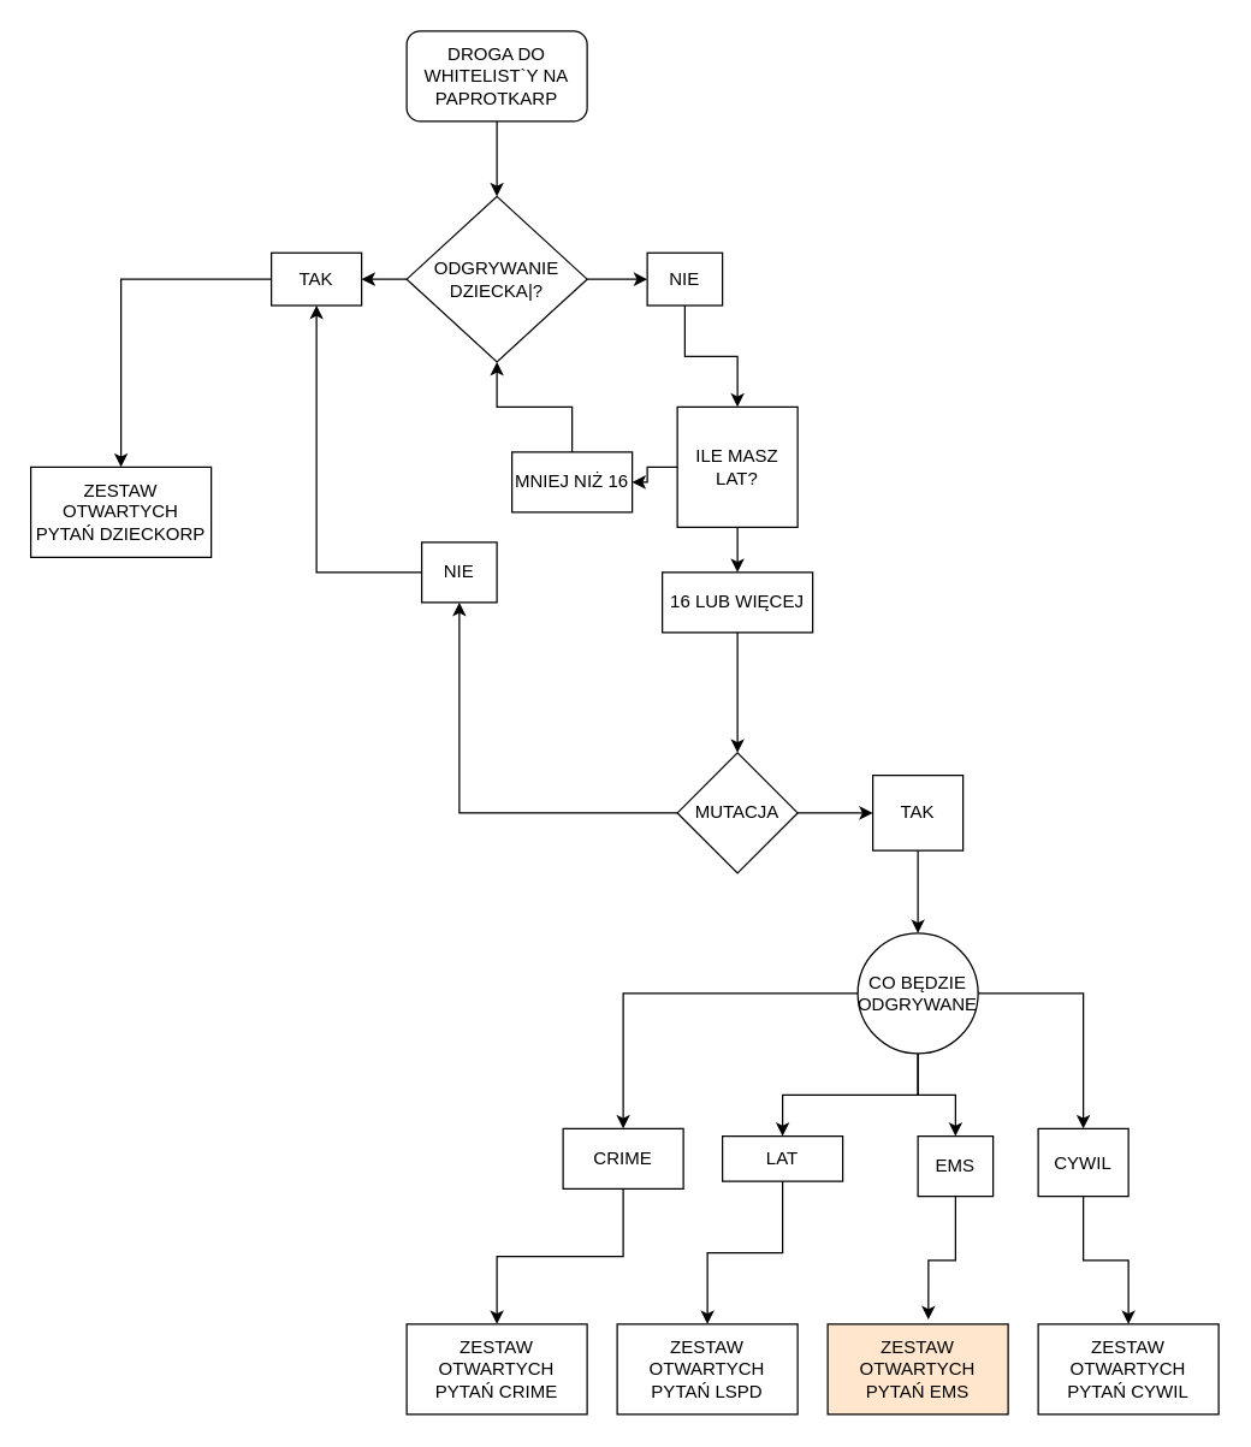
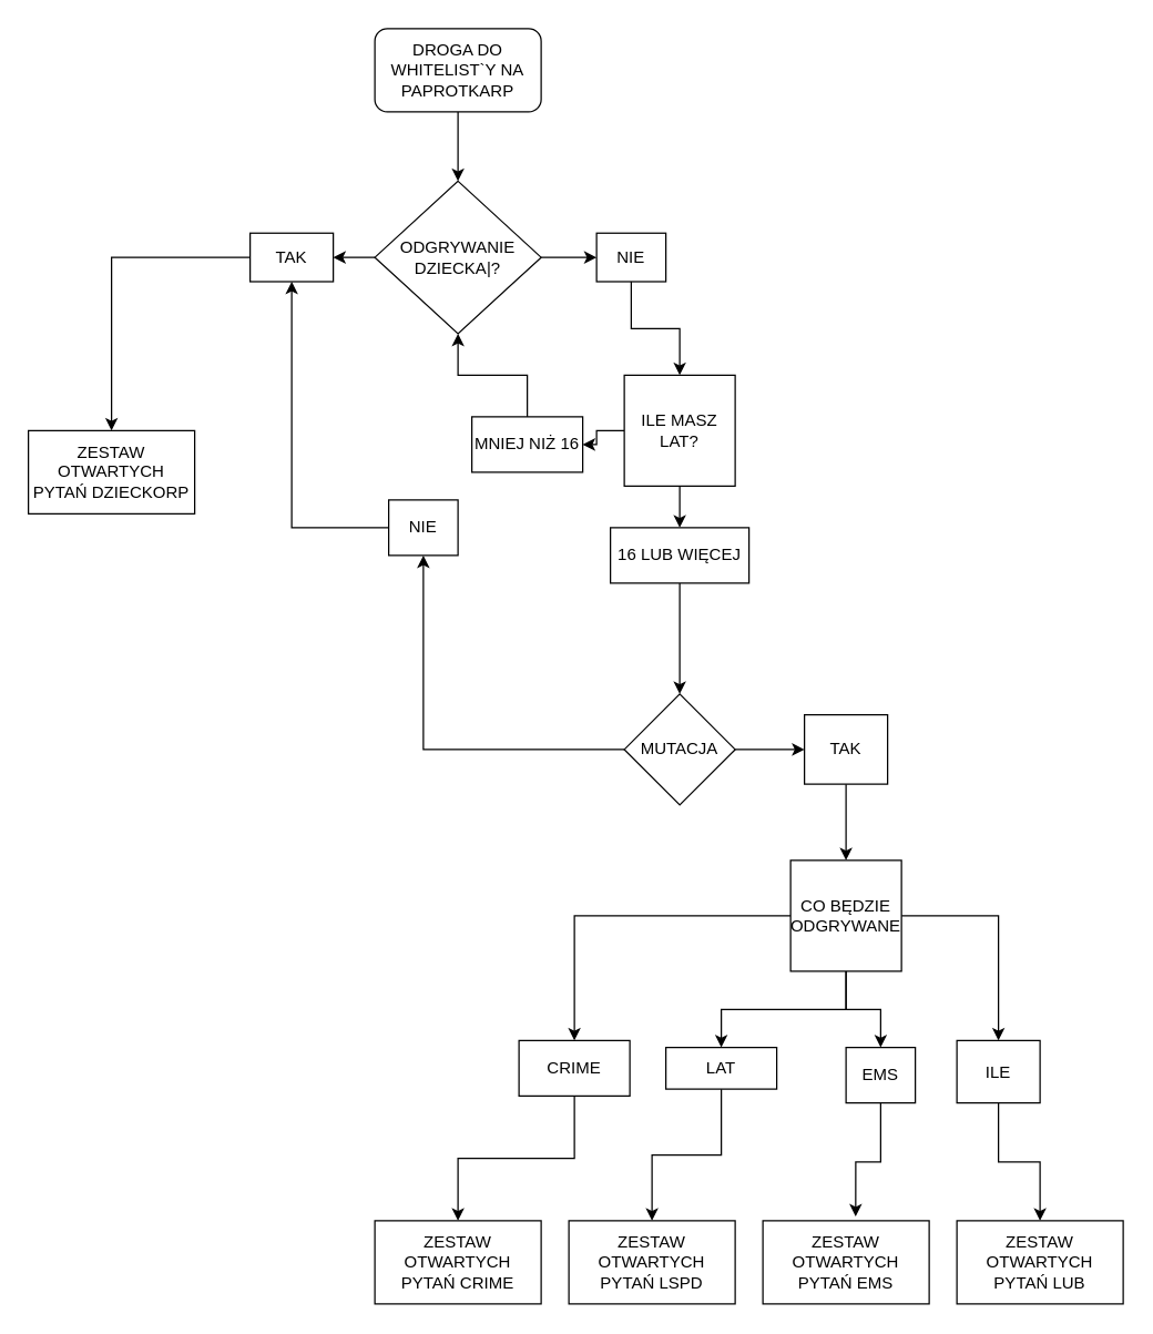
  <mxCell id="0" />
  <mxCell id="1" parent="0" />
  <mxCell id="2" value="" style="edgeStyle=orthogonalEdgeStyle;rounded=0;orthogonalLoop=1;jettySize=auto;html=1;" parent="1" source="4" target="8" edge="1"><mxGeometry relative="1" as="geometry" /></mxCell>
  <mxCell id="3" value="" style="edgeStyle=orthogonalEdgeStyle;rounded=0;orthogonalLoop=1;jettySize=auto;html=1;" parent="1" source="4" target="10" edge="1"><mxGeometry relative="1" as="geometry" /></mxCell>
  <mxCell id="4" value="ODGRYWANIE DZIECKA|?" style="rhombus;whiteSpace=wrap;html=1;" parent="1" vertex="1"><mxGeometry x="270" y="130" width="120" height="110" as="geometry" /></mxCell>
  <mxCell id="5" value="" style="edgeStyle=orthogonalEdgeStyle;rounded=0;orthogonalLoop=1;jettySize=auto;html=1;" edge="1" parent="1" source="6" target="4"><mxGeometry relative="1" as="geometry" /></mxCell>
  <mxCell id="6" value="DROGA DO WHITELIST`Y NA PAPROTKARP" style="rounded=1;whiteSpace=wrap;html=1;" parent="1" vertex="1"><mxGeometry x="270" width="120" height="60" as="geometry" y="20" /></mxCell>
  <mxCell id="7" style="edgeStyle=orthogonalEdgeStyle;rounded=0;orthogonalLoop=1;jettySize=auto;html=1;exitX=0;exitY=0.5;exitDx=0;exitDy=0;entryX=0.5;entryY=0;entryDx=0;entryDy=0;" parent="1" source="8" target="42" edge="1"><mxGeometry relative="1" as="geometry" /></mxCell>
  <mxCell id="8" value="TAK" style="whiteSpace=wrap;html=1;" parent="1" vertex="1"><mxGeometry x="180" y="167.5" width="60" height="35" as="geometry" /></mxCell>
  <mxCell id="9" value="" style="edgeStyle=orthogonalEdgeStyle;rounded=0;orthogonalLoop=1;jettySize=auto;html=1;" parent="1" source="10" target="13" edge="1"><mxGeometry relative="1" as="geometry" /></mxCell>
  <mxCell id="10" value="NIE&lt;br&gt;" style="whiteSpace=wrap;html=1;" parent="1" vertex="1"><mxGeometry x="430" y="167.5" width="50" height="35" as="geometry" /></mxCell>
  <mxCell id="11" value="" style="edgeStyle=orthogonalEdgeStyle;rounded=0;orthogonalLoop=1;jettySize=auto;html=1;" parent="1" source="13" target="15" edge="1"><mxGeometry relative="1" as="geometry" /></mxCell>
  <mxCell id="12" value="" style="edgeStyle=orthogonalEdgeStyle;rounded=0;orthogonalLoop=1;jettySize=auto;html=1;" parent="1" source="13" target="20" edge="1"><mxGeometry relative="1" as="geometry" /></mxCell>
  <mxCell id="13" value="ILE MASZ LAT?" style="whiteSpace=wrap;html=1;rounded=0;" parent="1" vertex="1"><mxGeometry x="450" y="270" width="80" height="80" as="geometry" /></mxCell>
  <mxCell id="14" value="" style="edgeStyle=orthogonalEdgeStyle;rounded=0;orthogonalLoop=1;jettySize=auto;html=1;" parent="1" source="15" target="18" edge="1"><mxGeometry relative="1" as="geometry" /></mxCell>
  <mxCell id="15" value="16 LUB WIĘCEJ" style="whiteSpace=wrap;html=1;" parent="1" vertex="1"><mxGeometry x="440" y="380" width="100" height="40" as="geometry" /></mxCell>
  <mxCell id="16" value="" style="edgeStyle=orthogonalEdgeStyle;rounded=0;orthogonalLoop=1;jettySize=auto;html=1;" parent="1" source="18" target="22" edge="1"><mxGeometry relative="1" as="geometry" /></mxCell>
  <mxCell id="17" value="" style="edgeStyle=orthogonalEdgeStyle;rounded=0;orthogonalLoop=1;jettySize=auto;html=1;" parent="1" source="18" target="24" edge="1"><mxGeometry relative="1" as="geometry" /></mxCell>
  <mxCell id="18" value="MUTACJA" style="rhombus;whiteSpace=wrap;html=1;" parent="1" vertex="1"><mxGeometry x="450" y="500" width="80" height="80" as="geometry" /></mxCell>
  <mxCell id="19" style="edgeStyle=orthogonalEdgeStyle;rounded=0;orthogonalLoop=1;jettySize=auto;html=1;exitX=0.5;exitY=0;exitDx=0;exitDy=0;entryX=0.5;entryY=1;entryDx=0;entryDy=0;" edge="1" parent="1" source="20" target="4"><mxGeometry relative="1" as="geometry" /></mxCell>
  <mxCell id="20" value="MNIEJ NIŻ 16" style="whiteSpace=wrap;html=1;" parent="1" vertex="1"><mxGeometry x="340" y="300" width="80" height="40" as="geometry" /></mxCell>
  <mxCell id="21" value="" style="edgeStyle=orthogonalEdgeStyle;rounded=0;orthogonalLoop=1;jettySize=auto;html=1;" parent="1" source="22" target="35" edge="1"><mxGeometry relative="1" as="geometry" /></mxCell>
  <mxCell id="22" value="TAK" style="whiteSpace=wrap;html=1;" parent="1" vertex="1"><mxGeometry x="580" y="515" width="60" height="50" as="geometry" /></mxCell>
  <mxCell id="23" style="edgeStyle=orthogonalEdgeStyle;rounded=0;orthogonalLoop=1;jettySize=auto;html=1;exitX=0;exitY=0.5;exitDx=0;exitDy=0;entryX=0.5;entryY=1;entryDx=0;entryDy=0;" parent="1" source="24" target="8" edge="1"><mxGeometry relative="1" as="geometry" /></mxCell>
  <mxCell id="24" value="NIE" style="whiteSpace=wrap;html=1;" parent="1" vertex="1"><mxGeometry x="280" y="360" width="50" height="40" as="geometry" /></mxCell>
  <mxCell id="25" style="edgeStyle=orthogonalEdgeStyle;rounded=0;orthogonalLoop=1;jettySize=auto;html=1;exitX=0.5;exitY=1;exitDx=0;exitDy=0;" parent="1" source="26" target="38" edge="1"><mxGeometry relative="1" as="geometry" /></mxCell>
  <mxCell id="26" value="CRIME" style="whiteSpace=wrap;html=1;" parent="1" vertex="1"><mxGeometry x="374" y="750" width="80" height="40" as="geometry" /></mxCell>
  <mxCell id="27" style="edgeStyle=orthogonalEdgeStyle;rounded=0;orthogonalLoop=1;jettySize=auto;html=1;exitX=0.5;exitY=1;exitDx=0;exitDy=0;" parent="1" source="28" target="39" edge="1"><mxGeometry relative="1" as="geometry" /></mxCell>
  <mxCell id="28" value="LAT" style="whiteSpace=wrap;html=1;" parent="1" vertex="1"><mxGeometry x="480" y="755" width="80" height="30" as="geometry" /></mxCell>
  <mxCell id="29" style="edgeStyle=orthogonalEdgeStyle;rounded=0;orthogonalLoop=1;jettySize=auto;html=1;exitX=0.5;exitY=1;exitDx=0;exitDy=0;entryX=0.558;entryY=-0.05;entryDx=0;entryDy=0;entryPerimeter=0;" parent="1" source="30" target="40" edge="1"><mxGeometry relative="1" as="geometry" /></mxCell>
  <mxCell id="30" value="EMS" style="whiteSpace=wrap;html=1;" parent="1" vertex="1"><mxGeometry x="610" y="755" width="50" height="40" as="geometry" /></mxCell>
  <mxCell id="31" value="" style="edgeStyle=orthogonalEdgeStyle;rounded=0;orthogonalLoop=1;jettySize=auto;html=1;" parent="1" source="35" target="30" edge="1"><mxGeometry relative="1" as="geometry" /></mxCell>
  <mxCell id="32" style="edgeStyle=orthogonalEdgeStyle;rounded=0;orthogonalLoop=1;jettySize=auto;html=1;exitX=0;exitY=0.5;exitDx=0;exitDy=0;" parent="1" source="35" target="26" edge="1"><mxGeometry relative="1" as="geometry" /></mxCell>
  <mxCell id="33" style="edgeStyle=orthogonalEdgeStyle;rounded=0;orthogonalLoop=1;jettySize=auto;html=1;exitX=0.5;exitY=1;exitDx=0;exitDy=0;entryX=0.5;entryY=0;entryDx=0;entryDy=0;" parent="1" source="35" target="28" edge="1"><mxGeometry relative="1" as="geometry" /></mxCell>
  <mxCell id="34" style="edgeStyle=orthogonalEdgeStyle;rounded=0;orthogonalLoop=1;jettySize=auto;html=1;exitX=1;exitY=0.5;exitDx=0;exitDy=0;entryX=0.5;entryY=0;entryDx=0;entryDy=0;" parent="1" source="35" target="37" edge="1"><mxGeometry relative="1" as="geometry" /></mxCell>
- <mxCell id="35" value="CO BĘDZIE ODGRYWANE" style="ellipse;whiteSpace=wrap;html=1;aspect=fixed;" parent="1" vertex="1"><mxGeometry x="570" y="620" width="80" height="80" as="geometry" /></mxCell>
+ <mxCell id="35" value="CO BĘDZIE ODGRYWANE" style="whiteSpace=wrap;html=1;aspect=fixed;" parent="1" vertex="1"><mxGeometry x="570" y="620" width="80" height="80" as="geometry" /></mxCell>
  <mxCell id="36" style="edgeStyle=orthogonalEdgeStyle;rounded=0;orthogonalLoop=1;jettySize=auto;html=1;exitX=0.5;exitY=1;exitDx=0;exitDy=0;entryX=0.5;entryY=0;entryDx=0;entryDy=0;" parent="1" source="37" target="41" edge="1"><mxGeometry relative="1" as="geometry" /></mxCell>
- <mxCell id="37" value="CYWIL" style="rounded=0;whiteSpace=wrap;html=1;" parent="1" vertex="1"><mxGeometry x="690" y="750" width="60" height="45" as="geometry" /></mxCell>
+ <mxCell id="37" value="ILE" style="rounded=0;whiteSpace=wrap;html=1;" parent="1" vertex="1"><mxGeometry x="690" y="750" width="60" height="45" as="geometry" /></mxCell>
  <mxCell id="38" value="ZESTAW OTWARTYCH PYTAŃ CRIME" style="rounded=0;whiteSpace=wrap;html=1;" parent="1" vertex="1"><mxGeometry x="270" y="880" width="120" height="60" as="geometry" /></mxCell>
  <mxCell id="39" value="ZESTAW OTWARTYCH PYTAŃ LSPD" style="rounded=0;whiteSpace=wrap;html=1;" parent="1" vertex="1"><mxGeometry x="410" y="880" width="120" height="60" as="geometry" /></mxCell>
- <mxCell id="40" value="ZESTAW OTWARTYCH PYTAŃ EMS" style="rounded=0;whiteSpace=wrap;html=1;fillColor=#ffe6cc;" parent="1" vertex="1"><mxGeometry x="550" y="880" width="120" height="60" as="geometry" /></mxCell>
- <mxCell id="41" value="ZESTAW OTWARTYCH PYTAŃ CYWIL" style="rounded=0;whiteSpace=wrap;html=1;" parent="1" vertex="1"><mxGeometry x="690" y="880" width="120" height="60" as="geometry" /></mxCell>
+ <mxCell id="40" value="ZESTAW OTWARTYCH PYTAŃ EMS" style="rounded=0;whiteSpace=wrap;html=1;" parent="1" vertex="1"><mxGeometry x="550" y="880" width="120" height="60" as="geometry" /></mxCell>
+ <mxCell id="41" value="ZESTAW OTWARTYCH PYTAŃ LUB" style="rounded=0;whiteSpace=wrap;html=1;" parent="1" vertex="1"><mxGeometry x="690" y="880" width="120" height="60" as="geometry" /></mxCell>
  <mxCell id="42" value="ZESTAW OTWARTYCH PYTAŃ DZIECKORP" style="rounded=0;whiteSpace=wrap;html=1;" parent="1" vertex="1"><mxGeometry x="20" y="310" width="120" height="60" as="geometry" /></mxCell>
